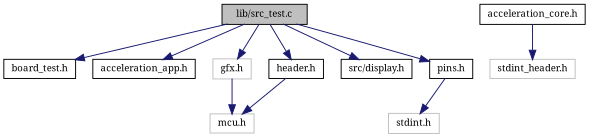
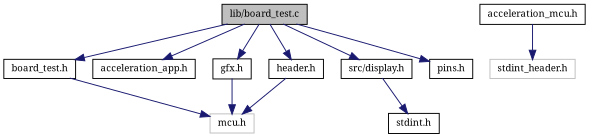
  digraph {
    fontname="Noto Serif"
    node [color=black fillcolor=white fontname="Noto Serif" fontsize=10 shape=record style=filled]
    edge [color=midnightblue fontname="Noto Serif" fontsize=10 labelfontname=Helvetica labelfontsize=10 style=solid]
-   n1 [fillcolor=grey75 fontcolor=black height=0.2 label="lib/src_test.c" width=0.4]
+   n1 [fillcolor=grey75 fontcolor=black height=0.2 label="lib/board_test.c" width=0.4]
    n2 [height=0.2 label="board_test.h" width=0.4]
    n3 [height=0.2 label="acceleration_app.h" width=0.4]
-   n4 [color=grey75 height=0.2 label="gfx.h" width=0.4]
+   n4 [height=0.2 label="gfx.h" width=0.4]
    n5 [height=0.2 label="src/display.h" width=0.4]
    n6 [height=0.2 label="header.h" width=0.4]
    n7 [height=0.2 label="pins.h" width=0.4]
    n8 [color=grey75 height=0.2 label="mcu.h" width=0.4]
-   n9 [color=grey75 height=0.2 label="stdint.h" width=0.4]
-   n10 [height=0.2 label="acceleration_core.h" width=0.4]
+   n9 [height=0.2 label="stdint.h" width=0.4]
+   n10 [height=0.2 label="acceleration_mcu.h" width=0.4]
    n11 [color=grey75 height=0.2 label="stdint_header.h" width=0.4]
    n1 -> n2
    n1 -> n3
    n1 -> n4
    n1 -> n5
    n1 -> n6
    n1 -> n7
+   n2 -> n8
    n4 -> n8
-   n7 -> n9
+   n5 -> n9
    n6 -> n8
    n10 -> n11
  }
